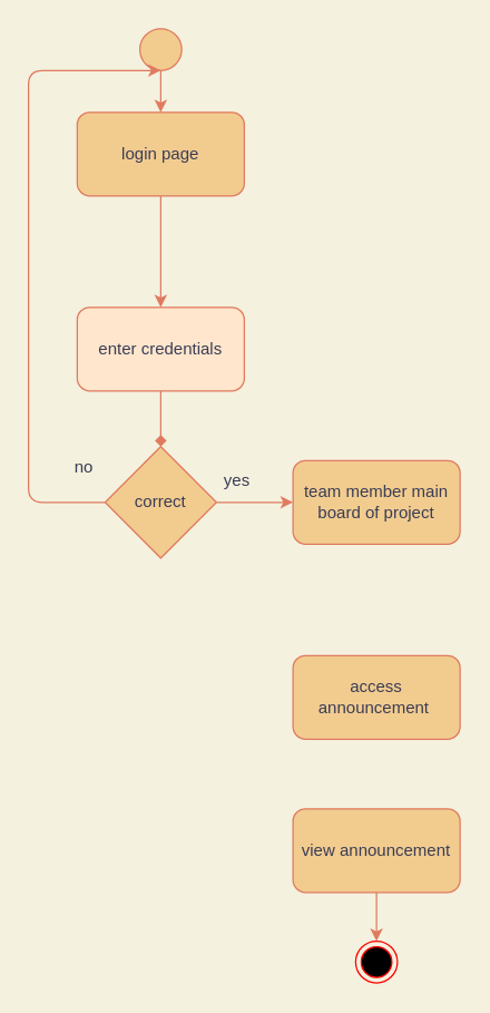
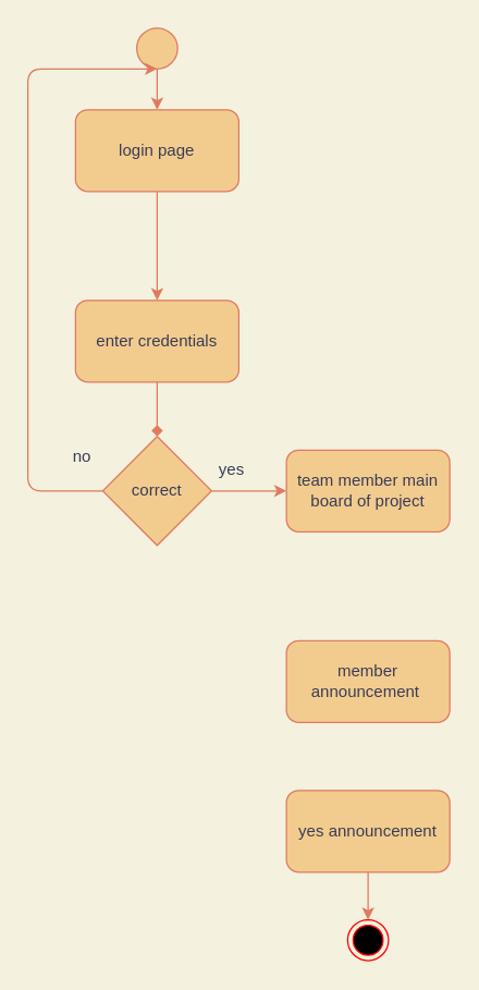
  <mxCell id="0" />
  <mxCell id="1" parent="0" />
  <mxCell id="2" style="edgeStyle=orthogonalEdgeStyle;curved=0;rounded=1;sketch=0;orthogonalLoop=1;jettySize=auto;html=1;fontColor=#393C56;strokeColor=#E07A5F;fillColor=#F2CC8F;" edge="1" parent="1" source="3" target="5"><mxGeometry relative="1" as="geometry"><mxPoint x="115" y="110" as="targetPoint" /></mxGeometry></mxCell>
  <mxCell id="3" value="" style="ellipse;whiteSpace=wrap;html=1;aspect=fixed;rounded=0;sketch=0;fontColor=#393C56;strokeColor=#E07A5F;fillColor=#F2CC8F;" vertex="1" parent="1"><mxGeometry x="100" y="20" width="30" height="30" as="geometry" /></mxCell>
  <mxCell id="4" value="" style="edgeStyle=orthogonalEdgeStyle;curved=0;rounded=1;sketch=0;orthogonalLoop=1;jettySize=auto;html=1;fontColor=#393C56;strokeColor=#E07A5F;fillColor=#F2CC8F;" edge="1" parent="1" source="5" target="7"><mxGeometry relative="1" as="geometry" /></mxCell>
  <mxCell id="5" value="login page" style="rounded=1;whiteSpace=wrap;html=1;sketch=0;fontColor=#393C56;strokeColor=#E07A5F;fillColor=#F2CC8F;" vertex="1" parent="1"><mxGeometry x="55" y="80" width="120" height="60" as="geometry" /></mxCell>
  <mxCell id="6" style="edgeStyle=orthogonalEdgeStyle;curved=0;rounded=1;sketch=0;orthogonalLoop=1;jettySize=auto;html=1;entryX=0.5;entryY=0;entryDx=0;entryDy=0;fontColor=#393C56;strokeColor=#E07A5F;fillColor=#F2CC8F;endArrow=diamond;" edge="1" parent="1" source="7" target="10"><mxGeometry relative="1" as="geometry" /></mxCell>
- <mxCell id="7" value="enter credentials" style="whiteSpace=wrap;html=1;fillColor=#ffe6cc;strokeColor=#E07A5F;fontColor=#393C56;rounded=1;sketch=0;" vertex="1" parent="1"><mxGeometry x="55" y="220" width="120" height="60" as="geometry" /></mxCell>
+ <mxCell id="7" value="enter credentials" style="whiteSpace=wrap;html=1;fillColor=#F2CC8F;strokeColor=#E07A5F;fontColor=#393C56;rounded=1;sketch=0;" vertex="1" parent="1"><mxGeometry x="55" y="220" width="120" height="60" as="geometry" /></mxCell>
  <mxCell id="8" style="edgeStyle=orthogonalEdgeStyle;curved=0;rounded=1;sketch=0;orthogonalLoop=1;jettySize=auto;html=1;fontColor=#393C56;strokeColor=#E07A5F;fillColor=#F2CC8F;" edge="1" parent="1" source="10"><mxGeometry relative="1" as="geometry"><mxPoint x="115" y="50" as="targetPoint" /><Array as="points"><mxPoint x="20" y="360" /><mxPoint x="20" y="50" /></Array></mxGeometry></mxCell>
  <mxCell id="9" style="edgeStyle=orthogonalEdgeStyle;curved=0;rounded=1;sketch=0;orthogonalLoop=1;jettySize=auto;html=1;fontColor=#393C56;strokeColor=#E07A5F;fillColor=#F2CC8F;" edge="1" parent="1" source="10" target="13"><mxGeometry relative="1" as="geometry"><mxPoint x="210" y="360" as="targetPoint" /></mxGeometry></mxCell>
  <mxCell id="10" value="correct" style="rhombus;whiteSpace=wrap;html=1;rounded=0;sketch=0;fontColor=#393C56;strokeColor=#E07A5F;fillColor=#F2CC8F;" vertex="1" parent="1"><mxGeometry x="75" y="320" width="80" height="80" as="geometry" /></mxCell>
  <mxCell id="11" value="yes" style="text;html=1;strokeColor=none;fillColor=none;align=center;verticalAlign=middle;whiteSpace=wrap;rounded=0;sketch=0;fontColor=#393C56;" vertex="1" parent="1"><mxGeometry x="140" y="330" width="60" height="30" as="geometry" /></mxCell>
  <mxCell id="12" value="no" style="text;html=1;strokeColor=none;fillColor=none;align=center;verticalAlign=middle;whiteSpace=wrap;rounded=0;sketch=0;fontColor=#393C56;" vertex="1" parent="1"><mxGeometry x="30" y="320" width="60" height="30" as="geometry" /></mxCell>
  <mxCell id="13" value="team member main board of project" style="rounded=1;whiteSpace=wrap;html=1;sketch=0;fontColor=#393C56;strokeColor=#E07A5F;fillColor=#F2CC8F;" vertex="1" parent="1"><mxGeometry x="210" y="330" width="120" height="60" as="geometry" /></mxCell>
- <mxCell id="14" value="access announcement&amp;nbsp;" style="whiteSpace=wrap;html=1;fillColor=#F2CC8F;strokeColor=#E07A5F;fontColor=#393C56;rounded=1;sketch=0;" vertex="1" parent="1"><mxGeometry x="210" y="470" width="120" height="60" as="geometry" /></mxCell>
+ <mxCell id="14" value="member announcement&amp;nbsp;" style="whiteSpace=wrap;html=1;fillColor=#F2CC8F;strokeColor=#E07A5F;fontColor=#393C56;rounded=1;sketch=0;" vertex="1" parent="1"><mxGeometry x="210" y="470" width="120" height="60" as="geometry" /></mxCell>
  <mxCell id="15" style="edgeStyle=orthogonalEdgeStyle;curved=0;rounded=1;sketch=0;orthogonalLoop=1;jettySize=auto;html=1;fontColor=#393C56;strokeColor=#E07A5F;fillColor=#F2CC8F;" edge="1" parent="1" source="16" target="17"><mxGeometry relative="1" as="geometry"><mxPoint x="270" y="690" as="targetPoint" /></mxGeometry></mxCell>
- <mxCell id="16" value="view announcement" style="rounded=1;whiteSpace=wrap;html=1;sketch=0;fontColor=#393C56;strokeColor=#E07A5F;fillColor=#F2CC8F;" vertex="1" parent="1"><mxGeometry x="210" y="580" width="120" height="60" as="geometry" /></mxCell>
+ <mxCell id="16" value="yes announcement" style="rounded=1;whiteSpace=wrap;html=1;sketch=0;fontColor=#393C56;strokeColor=#E07A5F;fillColor=#F2CC8F;" vertex="1" parent="1"><mxGeometry x="210" y="580" width="120" height="60" as="geometry" /></mxCell>
  <mxCell id="17" value="" style="ellipse;html=1;shape=endState;fillColor=#000000;strokeColor=#ff0000;rounded=0;sketch=0;fontColor=#393C56;" vertex="1" parent="1"><mxGeometry x="255" y="675" width="30" height="30" as="geometry" /></mxCell>
